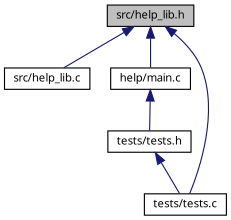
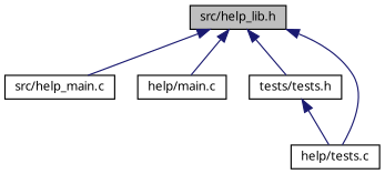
  digraph {
    fontname="Noto Sans"
    node [color=black fillcolor=white fontname="Noto Sans" fontsize=10 shape=record style=filled]
    edge [color=midnightblue dir=back fontname="Noto Sans" fontsize=10 labelfontname=Helvetica labelfontsize=10 style=solid]
    n1 [fillcolor=grey75 fontcolor=black height=0.2 label="src/help_lib.h" width=0.4]
-   n2 [height=0.2 label="src/help_lib.c" width=0.4]
+   n2 [height=0.2 label="src/help_main.c" width=0.4]
    n3 [height=0.2 label="help/main.c" width=0.4]
    n4 [height=0.2 label="tests/tests.h" width=0.4]
-   n5 [height=0.2 label="tests/tests.c" width=0.4]
+   n5 [height=0.2 label="help/tests.c" width=0.4]
    n1 -> n2
    n1 -> n3
-   n3 -> n4
+   n1 -> n4
    n1 -> n5
    n4 -> n5
  }
